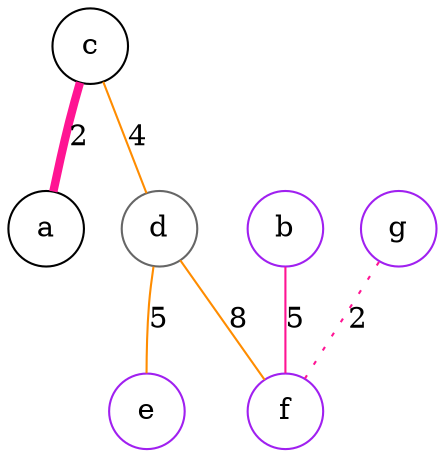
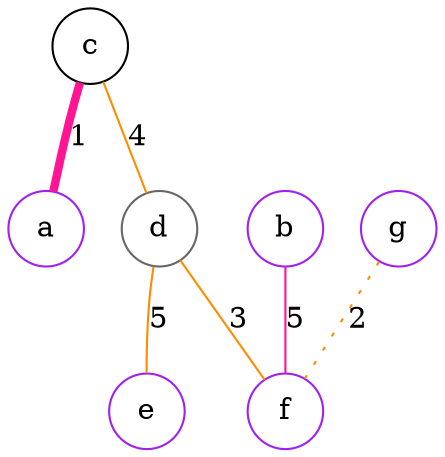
  digraph {
    rankdir=TB
    node [color=purple fixedsize=true shape=circle]
    edge [color=darkorange dir=none penwidth=1 style=solid]
-   a [color=black]
+   a
    b
    f
    g
    c [color=black]
    d [color=gray40]
    e
    b -> f [color=deeppink label=5 style=bold]
-   g -> f [color=deeppink label=2 style=dotted]
-   c -> a [color=deeppink label=2 penwidth=4]
+   g -> f [label=2 style=dotted]
+   c -> a [color=deeppink label=1 penwidth=4]
    c -> d [label=4]
-   d -> f [label=8 style=bold]
+   d -> f [label=3 style=bold]
    d -> e [label=5]
  }
